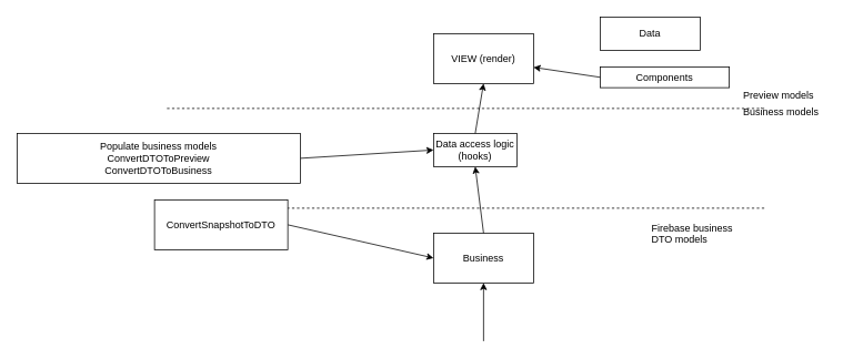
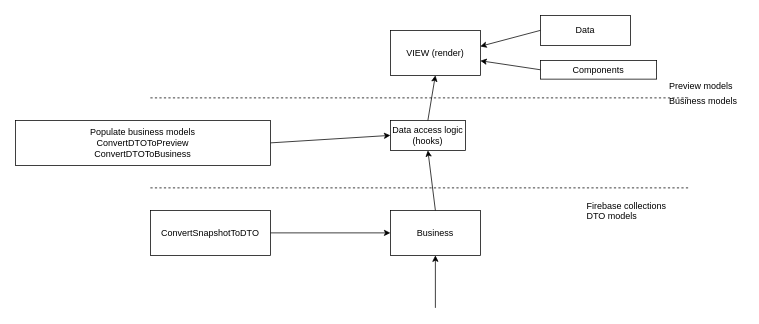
  <mxCell id="0" />
  <mxCell id="1" parent="0" />
  <mxCell id="2" value="" style="endArrow=none;dashed=1;html=1;rounded=0;" parent="1" edge="1"><mxGeometry width="50" height="50" relative="1" as="geometry"><mxPoint x="200" y="130" as="sourcePoint" /><mxPoint x="920" y="130" as="targetPoint" /></mxGeometry></mxCell>
  <mxCell id="3" value="" style="endArrow=none;dashed=1;html=1;rounded=0;" parent="1" edge="1"><mxGeometry width="50" height="50" relative="1" as="geometry"><mxPoint x="200" y="250" as="sourcePoint" /><mxPoint x="920" y="250" as="targetPoint" /></mxGeometry></mxCell>
  <mxCell id="4" value="Business" style="html=1;whiteSpace=wrap;" parent="1" vertex="1"><mxGeometry x="520" y="280" width="120" height="60" as="geometry" /></mxCell>
  <mxCell id="5" value="Data access logic (hooks)" style="html=1;whiteSpace=wrap;" parent="1" vertex="1"><mxGeometry x="520" y="160" width="100" height="40" as="geometry" /></mxCell>
  <mxCell id="6" value="VIEW (render)" style="html=1;whiteSpace=wrap;" parent="1" vertex="1"><mxGeometry x="520" y="40" width="120" height="60" as="geometry" /></mxCell>
  <mxCell id="7" value="" style="endArrow=classic;html=1;rounded=0;entryX=0.5;entryY=1;entryDx=0;entryDy=0;" parent="1" target="4" edge="1"><mxGeometry width="50" height="50" relative="1" as="geometry"><mxPoint x="580" y="410" as="sourcePoint" /><mxPoint x="640" y="330" as="targetPoint" /></mxGeometry></mxCell>
  <mxCell id="8" value="" style="endArrow=classic;html=1;rounded=0;entryX=0;entryY=0.5;entryDx=0;entryDy=0;exitX=1;exitY=0.5;exitDx=0;exitDy=0;" parent="1" source="9" target="4" edge="1"><mxGeometry width="50" height="50" relative="1" as="geometry"><mxPoint x="440" y="310" as="sourcePoint" /><mxPoint x="590" y="340" as="targetPoint" /></mxGeometry></mxCell>
- <mxCell id="9" value="ConvertSnapshotToDTO" style="html=1;whiteSpace=wrap;" parent="1" vertex="1"><mxGeometry x="185" y="240" width="160" height="60" as="geometry" /></mxCell>
+ <mxCell id="9" value="ConvertSnapshotToDTO" style="html=1;whiteSpace=wrap;" parent="1" vertex="1"><mxGeometry x="200" y="280" width="160" height="60" as="geometry" /></mxCell>
  <mxCell id="10" value="" style="endArrow=classic;html=1;rounded=0;entryX=0.5;entryY=1;entryDx=0;entryDy=0;exitX=0.5;exitY=0;exitDx=0;exitDy=0;" parent="1" source="4" target="5" edge="1"><mxGeometry width="50" height="50" relative="1" as="geometry"><mxPoint x="590" y="420" as="sourcePoint" /><mxPoint x="590" y="340" as="targetPoint" /></mxGeometry></mxCell>
  <mxCell id="11" value="" style="endArrow=classic;html=1;rounded=0;entryX=0.5;entryY=1;entryDx=0;entryDy=0;exitX=0.5;exitY=0;exitDx=0;exitDy=0;" parent="1" source="5" target="6" edge="1"><mxGeometry width="50" height="50" relative="1" as="geometry"><mxPoint x="600" y="430" as="sourcePoint" /><mxPoint x="600" y="350" as="targetPoint" /></mxGeometry></mxCell>
  <mxCell id="12" value="" style="endArrow=classic;html=1;rounded=0;entryX=0;entryY=0.5;entryDx=0;entryDy=0;exitX=1;exitY=0.5;exitDx=0;exitDy=0;" parent="1" source="13" target="5" edge="1"><mxGeometry width="50" height="50" relative="1" as="geometry"><mxPoint x="440" y="190" as="sourcePoint" /><mxPoint x="530" y="320" as="targetPoint" /></mxGeometry></mxCell>
  <mxCell id="13" value="Populate business models&lt;br&gt;ConvertDTOToPreview&lt;br&gt;ConvertDTOToBusiness" style="html=1;whiteSpace=wrap;" parent="1" vertex="1"><mxGeometry x="20" y="160" width="340" height="60" as="geometry" /></mxCell>
  <mxCell id="14" value="Components" style="html=1;whiteSpace=wrap;" parent="1" vertex="1"><mxGeometry x="720" y="80" width="155" height="25" as="geometry" /></mxCell>
  <mxCell id="15" value="" style="endArrow=classic;html=1;rounded=0;entryX=1;entryY=0.675;entryDx=0;entryDy=0;exitX=0;exitY=0.5;exitDx=0;exitDy=0;entryPerimeter=0;" parent="1" source="14" target="6" edge="1"><mxGeometry width="50" height="50" relative="1" as="geometry"><mxPoint x="590" y="180" as="sourcePoint" /><mxPoint x="590" y="100" as="targetPoint" /></mxGeometry></mxCell>
  <mxCell id="16" value="Data" style="html=1;whiteSpace=wrap;" parent="1" vertex="1"><mxGeometry x="720" y="20" width="120" height="40" as="geometry" /></mxCell>
+ <mxCell id="17" value="" style="endArrow=classic;html=1;rounded=0;exitX=0;exitY=0.5;exitDx=0;exitDy=0;entryX=0.999;entryY=0.355;entryDx=0;entryDy=0;entryPerimeter=0;" parent="1" source="16" target="6" edge="1"><mxGeometry width="50" height="50" relative="1" as="geometry"><mxPoint x="730" y="110" as="sourcePoint" /><mxPoint x="640" y="70" as="targetPoint" /></mxGeometry></mxCell>
  <mxCell id="18" value="Preview models" style="text;whiteSpace=wrap;html=1;" vertex="1" parent="1"><mxGeometry x="890" y="100" width="100" height="30" as="geometry" /></mxCell>
  <mxCell id="19" value="Business models" style="text;whiteSpace=wrap;html=1;" vertex="1" parent="1"><mxGeometry x="890" y="120" width="100" height="30" as="geometry" /></mxCell>
- <mxCell id="20" value="&lt;div&gt;Firebase business&lt;/div&gt;&lt;div&gt;DTO models&lt;/div&gt;" style="text;whiteSpace=wrap;html=1;" vertex="1" parent="1"><mxGeometry x="780" y="260" width="190" height="40" as="geometry" /></mxCell>
+ <mxCell id="20" value="&lt;div&gt;Firebase collections&lt;/div&gt;&lt;div&gt;DTO models&lt;/div&gt;" style="text;whiteSpace=wrap;html=1;" vertex="1" parent="1"><mxGeometry x="780" y="260" width="190" height="40" as="geometry" /></mxCell>
